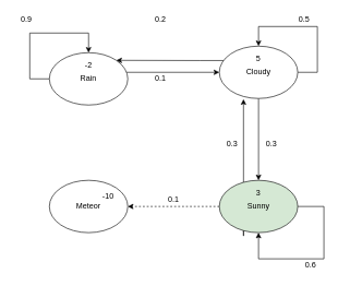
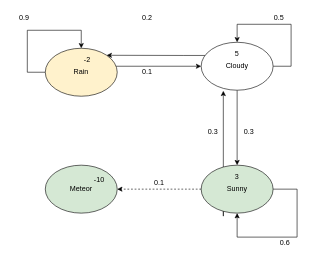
  <mxCell id="0" />
  <mxCell id="1" parent="0" />
  <mxCell id="2" value="" style="edgeStyle=orthogonalEdgeStyle;rounded=0;orthogonalLoop=1;jettySize=auto;html=1;entryX=0.5;entryY=0;entryDx=0;entryDy=0;" parent="1" source="4" target="4" edge="1"><mxGeometry relative="1" as="geometry"><mxPoint x="45" y="10" as="targetPoint" /><Array as="points"><mxPoint x="45" y="120" /><mxPoint x="45" y="50" /><mxPoint x="135" y="50" /></Array></mxGeometry></mxCell>
  <mxCell id="3" value="" style="edgeStyle=orthogonalEdgeStyle;rounded=0;orthogonalLoop=1;jettySize=auto;html=1;entryX=0;entryY=0.5;entryDx=0;entryDy=0;" parent="1" source="4" target="13" edge="1"><mxGeometry relative="1" as="geometry"><mxPoint x="15" y="110" as="targetPoint" /><Array as="points"><mxPoint x="95" y="110" /><mxPoint x="95" y="110" /></Array></mxGeometry></mxCell>
- <mxCell id="4" value="Rain" style="ellipse;whiteSpace=wrap;html=1;" parent="1" vertex="1"><mxGeometry x="75" y="80" width="120" height="80" as="geometry" /></mxCell>
- <mxCell id="5" value="Meteor" style="ellipse;whiteSpace=wrap;html=1;" parent="1" vertex="1"><mxGeometry x="75" y="275" width="120" height="80" as="geometry" /></mxCell>
+ <mxCell id="4" value="Rain" style="ellipse;whiteSpace=wrap;html=1;fillColor=#fff2cc;" parent="1" vertex="1"><mxGeometry x="75" y="80" width="120" height="80" as="geometry" /></mxCell>
+ <mxCell id="5" value="Meteor" style="ellipse;whiteSpace=wrap;html=1;fillColor=#d5e8d4;" parent="1" vertex="1"><mxGeometry x="75" y="275" width="120" height="80" as="geometry" /></mxCell>
  <mxCell id="6" value="" style="edgeStyle=orthogonalEdgeStyle;rounded=0;orthogonalLoop=1;jettySize=auto;html=1;entryX=0.308;entryY=1.013;entryDx=0;entryDy=0;entryPerimeter=0;" parent="1" source="9" target="13" edge="1"><mxGeometry relative="1" as="geometry"><mxPoint x="255" y="470" as="targetPoint" /><Array as="points"><mxPoint x="372" y="360" /><mxPoint x="372" y="360" /></Array></mxGeometry></mxCell>
  <mxCell id="7" value="" style="edgeStyle=orthogonalEdgeStyle;rounded=0;orthogonalLoop=1;jettySize=auto;html=1;entryX=0.5;entryY=1;entryDx=0;entryDy=0;" parent="1" source="9" target="9" edge="1"><mxGeometry relative="1" as="geometry"><mxPoint x="495" y="435" as="targetPoint" /><Array as="points"><mxPoint x="495" y="315" /><mxPoint x="495" y="395" /><mxPoint x="395" y="395" /></Array></mxGeometry></mxCell>
  <mxCell id="8" value="" style="edgeStyle=orthogonalEdgeStyle;rounded=0;orthogonalLoop=1;jettySize=auto;html=1;entryX=1;entryY=0.5;entryDx=0;entryDy=0;dashed=1;" edge="1" parent="1" source="9" target="5"><mxGeometry relative="1" as="geometry" /></mxCell>
  <mxCell id="9" value="Sunny" style="ellipse;whiteSpace=wrap;html=1;fillColor=#d5e8d4;" parent="1" vertex="1"><mxGeometry x="335" y="275" width="120" height="80" as="geometry" /></mxCell>
  <mxCell id="10" value="" style="edgeStyle=orthogonalEdgeStyle;rounded=0;orthogonalLoop=1;jettySize=auto;html=1;entryX=0.5;entryY=0;entryDx=0;entryDy=0;" parent="1" source="13" target="13" edge="1"><mxGeometry relative="1" as="geometry"><mxPoint x="535" y="10" as="targetPoint" /><Array as="points"><mxPoint x="485" y="110" /><mxPoint x="485" y="40" /><mxPoint x="395" y="40" /></Array></mxGeometry></mxCell>
  <mxCell id="11" value="" style="edgeStyle=orthogonalEdgeStyle;rounded=0;orthogonalLoop=1;jettySize=auto;html=1;entryX=0.5;entryY=0;entryDx=0;entryDy=0;" parent="1" source="13" target="9" edge="1"><mxGeometry relative="1" as="geometry"><mxPoint x="395" y="230" as="targetPoint" /></mxGeometry></mxCell>
  <mxCell id="12" value="" style="edgeStyle=orthogonalEdgeStyle;rounded=0;orthogonalLoop=1;jettySize=auto;html=1;entryX=1;entryY=0;entryDx=0;entryDy=0;" edge="1" parent="1" source="13" target="4"><mxGeometry relative="1" as="geometry"><Array as="points"><mxPoint x="305" y="92" /><mxPoint x="305" y="92" /></Array></mxGeometry></mxCell>
  <mxCell id="13" value="Cloudy" style="ellipse;whiteSpace=wrap;html=1;" parent="1" vertex="1"><mxGeometry x="335" y="70" width="120" height="80" as="geometry" /></mxCell>
  <mxCell id="14" value="0.3" style="text;html=1;strokeColor=none;fillColor=none;align=center;verticalAlign=middle;whiteSpace=wrap;rounded=0;" parent="1" vertex="1"><mxGeometry x="395" y="210" width="40" height="20" as="geometry" /></mxCell>
  <mxCell id="15" value="0.3" style="text;html=1;strokeColor=none;fillColor=none;align=center;verticalAlign=middle;whiteSpace=wrap;rounded=0;" parent="1" vertex="1"><mxGeometry x="335" y="210" width="40" height="20" as="geometry" /></mxCell>
  <mxCell id="16" value="0.9" style="text;html=1;strokeColor=none;fillColor=none;align=center;verticalAlign=middle;whiteSpace=wrap;rounded=0;" parent="1" vertex="1"><mxGeometry x="20" y="20" width="40" height="20" as="geometry" /></mxCell>
  <mxCell id="17" value="0.1" style="text;html=1;strokeColor=none;fillColor=none;align=center;verticalAlign=middle;whiteSpace=wrap;rounded=0;" parent="1" vertex="1"><mxGeometry x="225" y="110" width="40" height="20" as="geometry" /></mxCell>
  <mxCell id="18" value="0.2" style="text;html=1;strokeColor=none;fillColor=none;align=center;verticalAlign=middle;whiteSpace=wrap;rounded=0;" parent="1" vertex="1"><mxGeometry x="225" y="20" width="40" height="20" as="geometry" /></mxCell>
  <mxCell id="19" value="0.5" style="text;html=1;strokeColor=none;fillColor=none;align=center;verticalAlign=middle;whiteSpace=wrap;rounded=0;" parent="1" vertex="1"><mxGeometry x="445" y="20" width="40" height="20" as="geometry" /></mxCell>
  <mxCell id="20" value="0.6" style="text;html=1;strokeColor=none;fillColor=none;align=center;verticalAlign=middle;whiteSpace=wrap;rounded=0;" parent="1" vertex="1"><mxGeometry x="455" y="395" width="40" height="20" as="geometry" /></mxCell>
  <mxCell id="21" value="0.1" style="text;html=1;strokeColor=none;fillColor=none;align=center;verticalAlign=middle;whiteSpace=wrap;rounded=0;" parent="1" vertex="1"><mxGeometry x="245" y="295" width="40" height="20" as="geometry" /></mxCell>
- <mxCell id="22" value="-2" style="text;html=1;strokeColor=none;fillColor=none;align=center;verticalAlign=middle;whiteSpace=wrap;rounded=0;" parent="1" vertex="1"><mxGeometry x="115" y="90" width="40" height="20" as="geometry" /></mxCell>
+ <mxCell id="22" value="-2" style="text;html=1;strokeColor=none;fillColor=none;align=center;verticalAlign=middle;whiteSpace=wrap;rounded=0;" parent="1" vertex="1"><mxGeometry x="125" y="90" width="40" height="20" as="geometry" /></mxCell>
  <mxCell id="23" value="5" style="text;html=1;strokeColor=none;fillColor=none;align=center;verticalAlign=middle;whiteSpace=wrap;rounded=0;" parent="1" vertex="1"><mxGeometry x="375" y="80" width="40" height="20" as="geometry" /></mxCell>
  <mxCell id="24" value="3" style="text;html=1;strokeColor=none;fillColor=none;align=center;verticalAlign=middle;whiteSpace=wrap;rounded=0;" parent="1" vertex="1"><mxGeometry x="375" y="285" width="40" height="20" as="geometry" /></mxCell>
  <mxCell id="25" value="-10" style="text;html=1;strokeColor=none;fillColor=none;align=center;verticalAlign=middle;whiteSpace=wrap;rounded=0;" parent="1" vertex="1"><mxGeometry x="145" y="290" width="40" height="20" as="geometry" /></mxCell>
